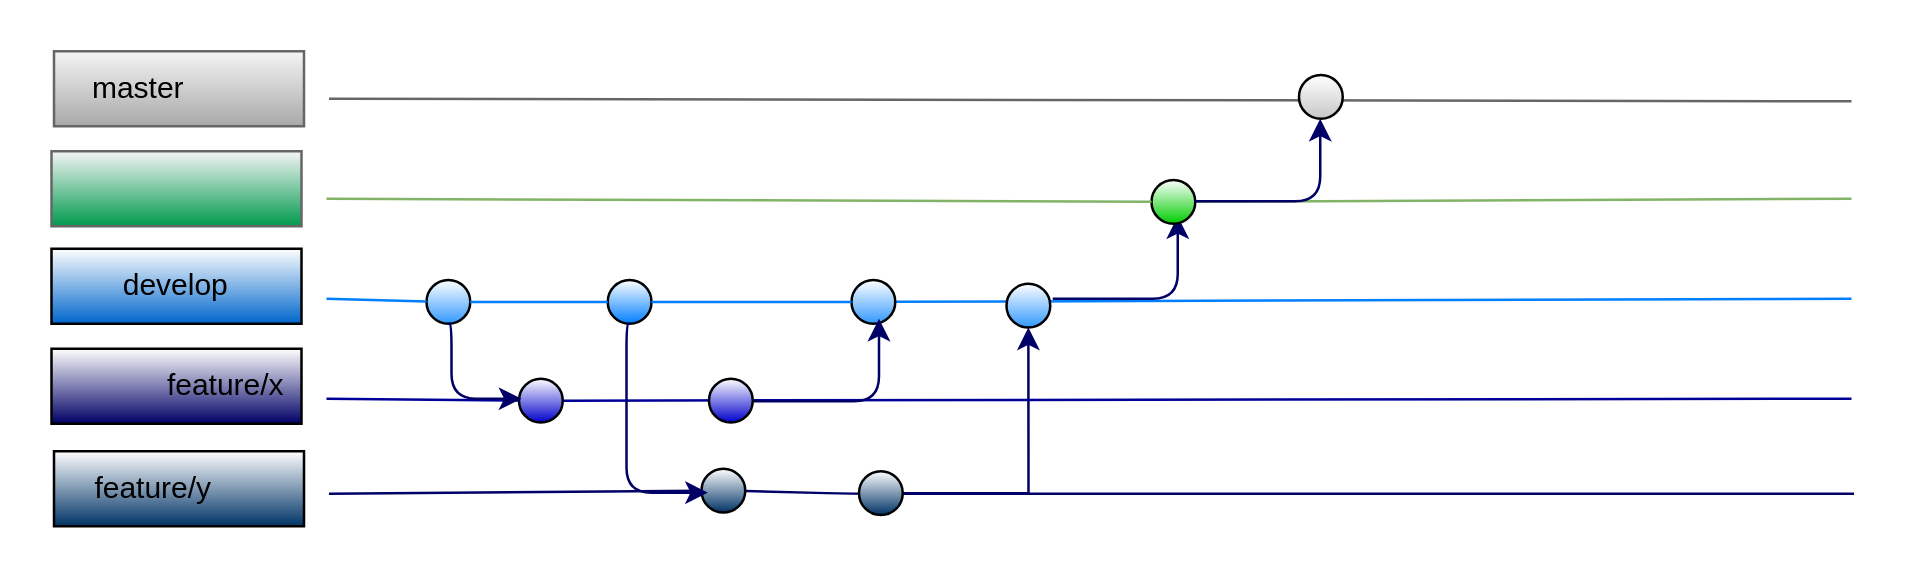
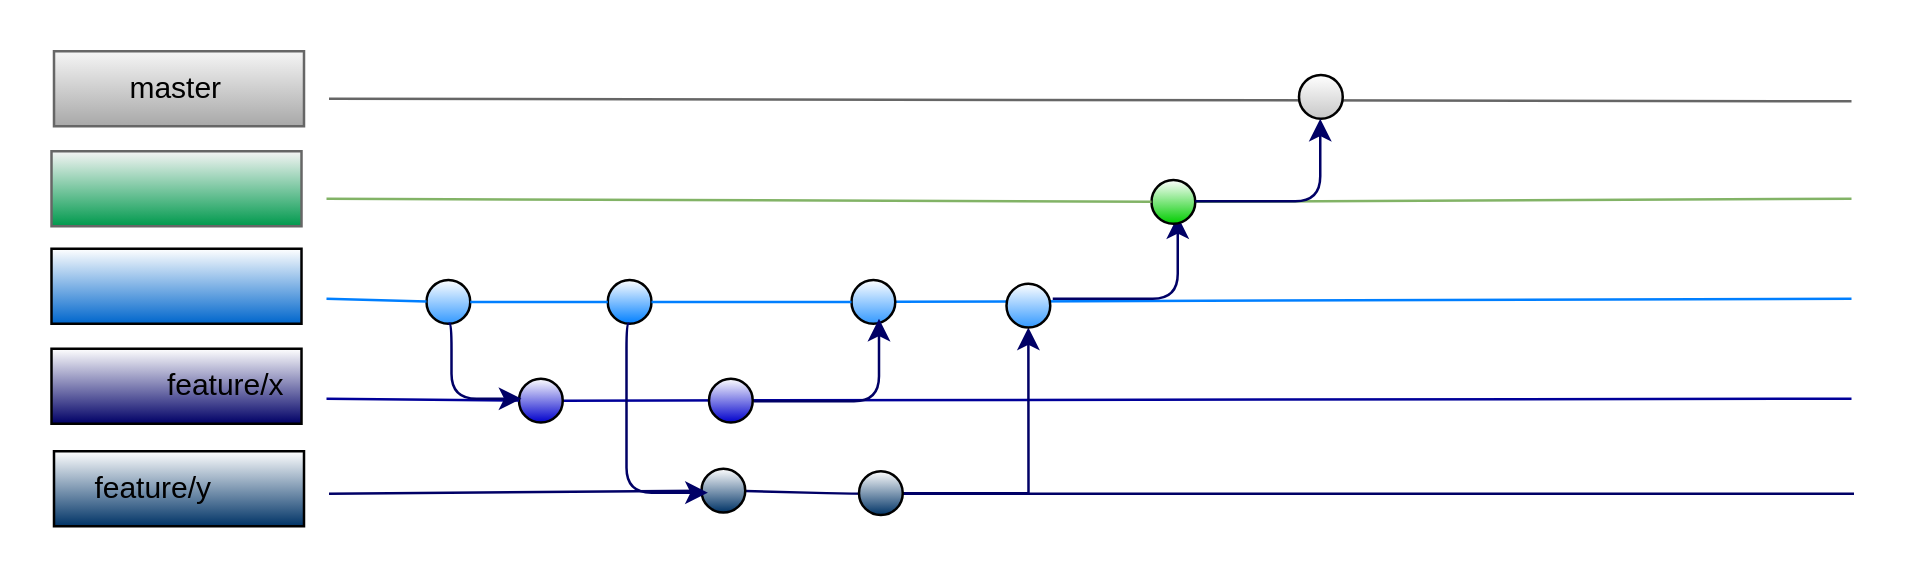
  <mxCell id="0" />
  <mxCell id="1" parent="0" />
  <mxCell id="2" value="" style="endArrow=none;html=1;fillColor=#d5e8d4;strokeColor=#82b366;" parent="1" source="31" edge="1"><mxGeometry width="50" height="50" relative="1" as="geometry"><mxPoint x="130" y="79" as="sourcePoint" /><mxPoint x="740" y="79" as="targetPoint" /></mxGeometry></mxCell>
  <mxCell id="3" value="" style="endArrow=none;html=1;strokeColor=#007FFF;" parent="1" source="26" edge="1"><mxGeometry width="50" height="50" relative="1" as="geometry"><mxPoint x="130" y="119" as="sourcePoint" /><mxPoint x="740" y="119" as="targetPoint" /></mxGeometry></mxCell>
  <mxCell id="4" value="" style="endArrow=none;html=1;strokeColor=#000099;" parent="1" source="15" edge="1"><mxGeometry width="50" height="50" relative="1" as="geometry"><mxPoint x="130" y="159" as="sourcePoint" /><mxPoint x="740" y="159" as="targetPoint" /></mxGeometry></mxCell>
  <mxCell id="5" value="" style="rounded=0;whiteSpace=wrap;html=1;fillColor=#f5f5f5;strokeColor=#666666;fontColor=#333333;gradientColor=#00994D;" parent="1" vertex="1"><mxGeometry x="20" y="60" width="100" height="30" as="geometry" /></mxCell>
  <mxCell id="6" value="" style="rounded=0;whiteSpace=wrap;html=1;gradientColor=#0066CC;" parent="1" vertex="1"><mxGeometry x="20" y="99" width="100" height="30" as="geometry" /></mxCell>
  <mxCell id="7" value="" style="rounded=0;whiteSpace=wrap;html=1;gradientColor=#000066;" parent="1" vertex="1"><mxGeometry x="20" y="139" width="100" height="30" as="geometry" /></mxCell>
- <mxCell id="8" value="develop" style="text;html=1;strokeColor=none;fillColor=none;align=center;verticalAlign=middle;whiteSpace=wrap;rounded=0;" parent="1" vertex="1"><mxGeometry x="50" y="104" width="40" height="20" as="geometry" /></mxCell>
  <mxCell id="9" value="feature/x" style="text;html=1;strokeColor=none;fillColor=none;align=center;verticalAlign=middle;whiteSpace=wrap;rounded=0;" parent="1" vertex="1"><mxGeometry x="70" y="144" width="40" height="20" as="geometry" /></mxCell>
  <mxCell id="10" value="" style="endArrow=none;html=1;strokeColor=#000066;" parent="1" source="17" edge="1"><mxGeometry width="50" height="50" relative="1" as="geometry"><mxPoint x="131" y="197" as="sourcePoint" /><mxPoint x="741" y="197" as="targetPoint" /><Array as="points"><mxPoint x="340" y="197" /></Array></mxGeometry></mxCell>
  <mxCell id="11" value="" style="rounded=0;whiteSpace=wrap;html=1;gradientColor=#003366;" parent="1" vertex="1"><mxGeometry x="21" y="180" width="100" height="30" as="geometry" /></mxCell>
  <mxCell id="12" value="feature/y" style="text;html=1;strokeColor=none;fillColor=none;align=center;verticalAlign=middle;whiteSpace=wrap;rounded=0;" parent="1" vertex="1"><mxGeometry x="41" y="185" width="40" height="20" as="geometry" /></mxCell>
  <mxCell id="13" value="" style="ellipse;whiteSpace=wrap;html=1;aspect=fixed;gradientColor=#3399FF;" parent="1" vertex="1"><mxGeometry x="170" y="111.5" width="17.5" height="17.5" as="geometry" /></mxCell>
  <mxCell id="14" value="" style="endArrow=none;html=1;strokeColor=#007FFF;" parent="1" target="13" edge="1"><mxGeometry width="50" height="50" relative="1" as="geometry"><mxPoint x="130" y="119" as="sourcePoint" /><mxPoint x="740" y="119" as="targetPoint" /></mxGeometry></mxCell>
  <mxCell id="15" value="" style="ellipse;whiteSpace=wrap;html=1;aspect=fixed;gradientColor=#0000CC;" parent="1" vertex="1"><mxGeometry x="207" y="151" width="17.5" height="17.5" as="geometry" /></mxCell>
  <mxCell id="16" value="" style="endArrow=none;html=1;strokeColor=#000099;" parent="1" target="15" edge="1"><mxGeometry width="50" height="50" relative="1" as="geometry"><mxPoint x="130" y="159" as="sourcePoint" /><mxPoint x="740" y="159" as="targetPoint" /></mxGeometry></mxCell>
  <mxCell id="17" value="" style="ellipse;whiteSpace=wrap;html=1;aspect=fixed;gradientColor=#003366;" parent="1" vertex="1"><mxGeometry x="280" y="187" width="17.5" height="17.5" as="geometry" /></mxCell>
  <mxCell id="18" value="" style="endArrow=none;html=1;strokeColor=#000066;" parent="1" target="17" edge="1"><mxGeometry width="50" height="50" relative="1" as="geometry"><mxPoint x="131" y="197" as="sourcePoint" /><mxPoint x="741" y="197" as="targetPoint" /></mxGeometry></mxCell>
  <mxCell id="19" value="" style="ellipse;whiteSpace=wrap;html=1;aspect=fixed;gradientColor=#007FFF;" parent="1" vertex="1"><mxGeometry x="242.5" y="111.5" width="17.5" height="17.5" as="geometry" /></mxCell>
  <mxCell id="20" value="" style="endArrow=none;html=1;strokeColor=#007FFF;" parent="1" source="13" target="19" edge="1"><mxGeometry width="50" height="50" relative="1" as="geometry"><mxPoint x="197.5" y="120.234" as="sourcePoint" /><mxPoint x="740" y="119" as="targetPoint" /></mxGeometry></mxCell>
  <mxCell id="21" value="" style="edgeStyle=elbowEdgeStyle;elbow=horizontal;endArrow=classic;html=1;strokeColor=#000066;exitX=0.5;exitY=1;exitDx=0;exitDy=0;" parent="1" source="13" edge="1"><mxGeometry width="50" height="50" relative="1" as="geometry"><mxPoint x="187.5" y="119" as="sourcePoint" /><mxPoint x="208" y="159" as="targetPoint" /><Array as="points"><mxPoint x="180" y="159" /></Array></mxGeometry></mxCell>
  <mxCell id="22" value="" style="ellipse;whiteSpace=wrap;html=1;aspect=fixed;gradientColor=#0000CC;" parent="1" vertex="1"><mxGeometry x="283" y="151" width="17.5" height="17.5" as="geometry" /></mxCell>
  <mxCell id="23" value="" style="edgeStyle=elbowEdgeStyle;elbow=horizontal;endArrow=classic;html=1;strokeColor=#000066;entryX=0;entryY=0;entryDx=0;entryDy=0;exitX=0.5;exitY=1;exitDx=0;exitDy=0;" parent="1" source="19" edge="1"><mxGeometry width="50" height="50" relative="1" as="geometry"><mxPoint x="251.25" y="136" as="sourcePoint" /><mxPoint x="282.563" y="196.563" as="targetPoint" /><Array as="points"><mxPoint x="250" y="203" /></Array></mxGeometry></mxCell>
  <mxCell id="24" style="edgeStyle=orthogonalEdgeStyle;rounded=0;orthogonalLoop=1;jettySize=auto;html=1;entryX=0.5;entryY=1;entryDx=0;entryDy=0;strokeColor=#000066;" parent="1" source="25" target="29" edge="1"><mxGeometry relative="1" as="geometry" /></mxCell>
  <mxCell id="25" value="" style="ellipse;whiteSpace=wrap;html=1;aspect=fixed;gradientColor=#003366;" parent="1" vertex="1"><mxGeometry x="343" y="188" width="17.5" height="17.5" as="geometry" /></mxCell>
  <mxCell id="26" value="" style="ellipse;whiteSpace=wrap;html=1;aspect=fixed;gradientColor=#3399FF;" parent="1" vertex="1"><mxGeometry x="340" y="111.5" width="17.5" height="17.5" as="geometry" /></mxCell>
  <mxCell id="27" value="" style="endArrow=none;html=1;strokeColor=#007FFF;" parent="1" source="19" target="26" edge="1"><mxGeometry width="50" height="50" relative="1" as="geometry"><mxPoint x="260" y="120.232" as="sourcePoint" /><mxPoint x="740" y="119" as="targetPoint" /></mxGeometry></mxCell>
  <mxCell id="28" value="" style="edgeStyle=elbowEdgeStyle;elbow=vertical;endArrow=classic;html=1;strokeColor=#000066;" parent="1" edge="1"><mxGeometry width="50" height="50" relative="1" as="geometry"><mxPoint x="301" y="160" as="sourcePoint" /><mxPoint x="351" y="127" as="targetPoint" /><Array as="points"><mxPoint x="351" y="160" /></Array></mxGeometry></mxCell>
  <mxCell id="29" value="" style="ellipse;whiteSpace=wrap;html=1;aspect=fixed;gradientColor=#3399FF;" parent="1" vertex="1"><mxGeometry x="402" y="113" width="17.5" height="17.5" as="geometry" /></mxCell>
  <mxCell id="30" value="" style="edgeStyle=elbowEdgeStyle;elbow=vertical;endArrow=classic;html=1;strokeColor=#000066;" parent="1" edge="1"><mxGeometry width="50" height="50" relative="1" as="geometry"><mxPoint x="420.5" y="119" as="sourcePoint" /><mxPoint x="470.5" y="86" as="targetPoint" /><Array as="points"><mxPoint x="470.5" y="119" /></Array></mxGeometry></mxCell>
  <mxCell id="31" value="" style="ellipse;whiteSpace=wrap;html=1;aspect=fixed;gradientColor=#00CC00;" parent="1" vertex="1"><mxGeometry x="460" y="71.5" width="17.5" height="17.5" as="geometry" /></mxCell>
  <mxCell id="32" value="" style="endArrow=none;html=1;fillColor=#d5e8d4;strokeColor=#82b366;" parent="1" target="31" edge="1"><mxGeometry width="50" height="50" relative="1" as="geometry"><mxPoint x="130" y="79" as="sourcePoint" /><mxPoint x="740" y="79" as="targetPoint" /></mxGeometry></mxCell>
  <mxCell id="33" value="" style="rounded=0;whiteSpace=wrap;html=1;fillColor=#f5f5f5;strokeColor=#666666;fontColor=#333333;gradientColor=#A8A8A8;" vertex="1" parent="1"><mxGeometry x="21" y="20" width="100" height="30" as="geometry" /></mxCell>
  <mxCell id="34" value="" style="endArrow=none;html=1;fillColor=#f5f5f5;strokeColor=#666666;" edge="1" parent="1"><mxGeometry width="50" height="50" relative="1" as="geometry"><mxPoint x="131" y="39" as="sourcePoint" /><mxPoint x="740" y="40" as="targetPoint" /></mxGeometry></mxCell>
  <mxCell id="35" value="" style="ellipse;whiteSpace=wrap;html=1;aspect=fixed;gradientColor=#C7C7C7;" vertex="1" parent="1"><mxGeometry x="519" y="29.5" width="17.5" height="17.5" as="geometry" /></mxCell>
  <mxCell id="36" value="" style="edgeStyle=elbowEdgeStyle;elbow=vertical;endArrow=classic;html=1;strokeColor=#000066;" edge="1" parent="1"><mxGeometry width="50" height="50" relative="1" as="geometry"><mxPoint x="477.5" y="80" as="sourcePoint" /><mxPoint x="527.5" y="47" as="targetPoint" /><Array as="points"><mxPoint x="527.5" y="80" /></Array></mxGeometry></mxCell>
- <mxCell id="37" value="master" style="text;html=1;strokeColor=none;fillColor=none;align=center;verticalAlign=middle;whiteSpace=wrap;rounded=0;" vertex="1" parent="1"><mxGeometry x="35" y="25" width="40" height="20" as="geometry" /></mxCell>
+ <mxCell id="37" value="master" style="text;html=1;strokeColor=none;fillColor=none;align=center;verticalAlign=middle;whiteSpace=wrap;rounded=0;" vertex="1" parent="1"><mxGeometry x="50" y="25" width="40" height="20" as="geometry" /></mxCell>
